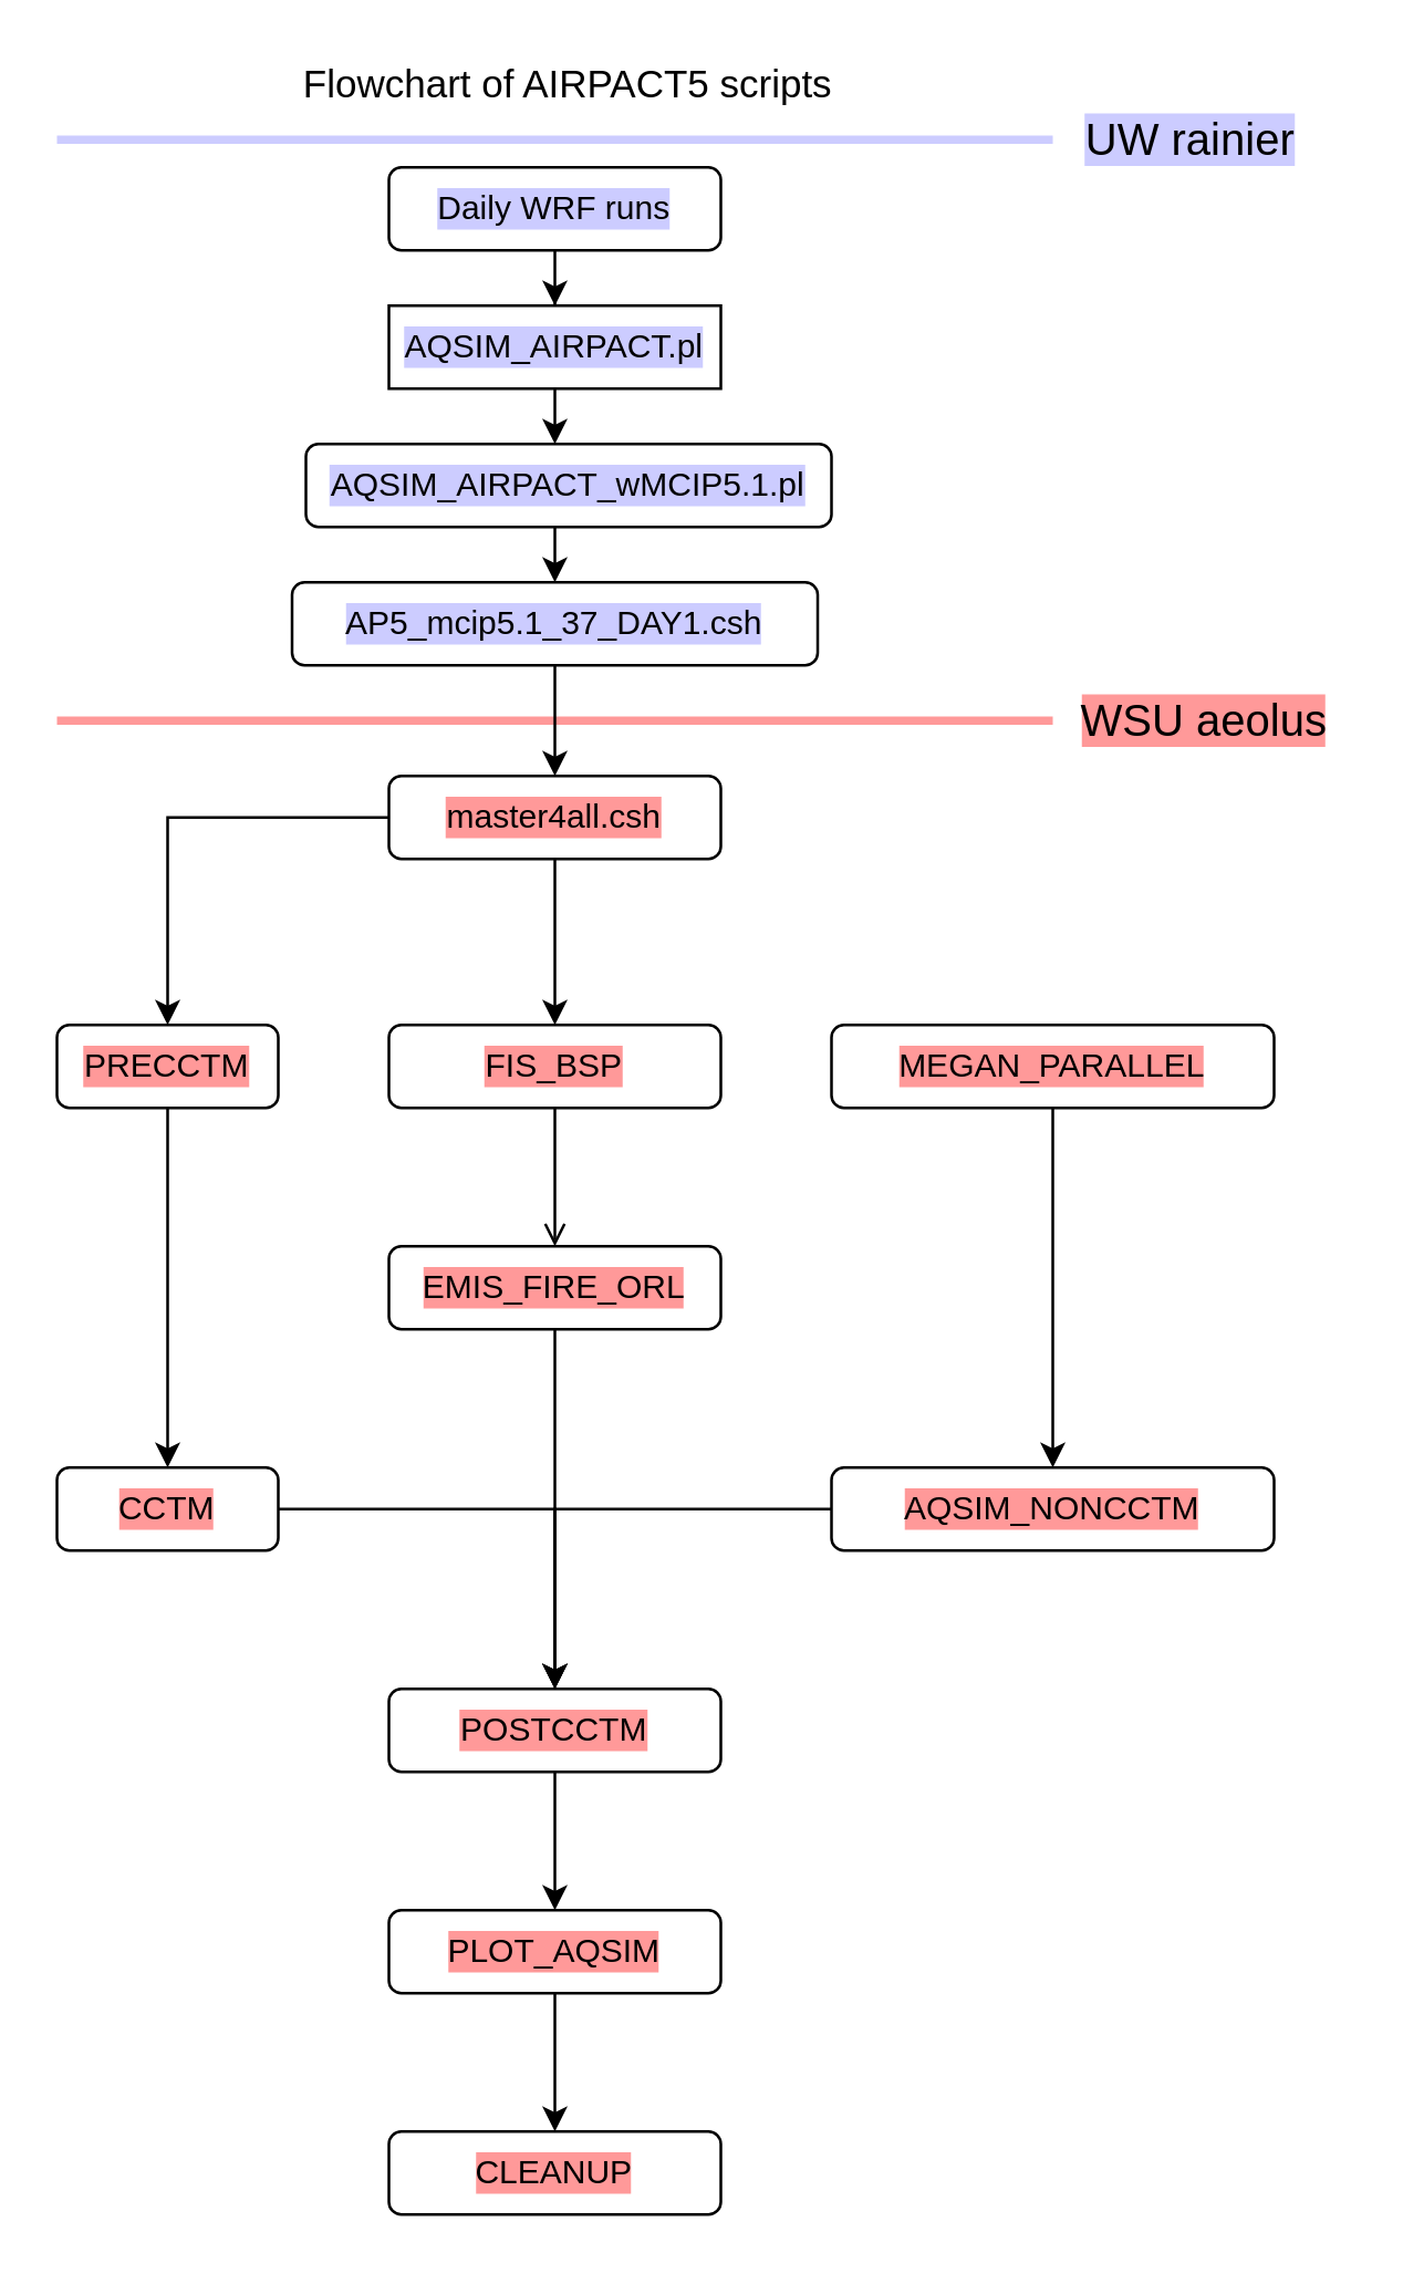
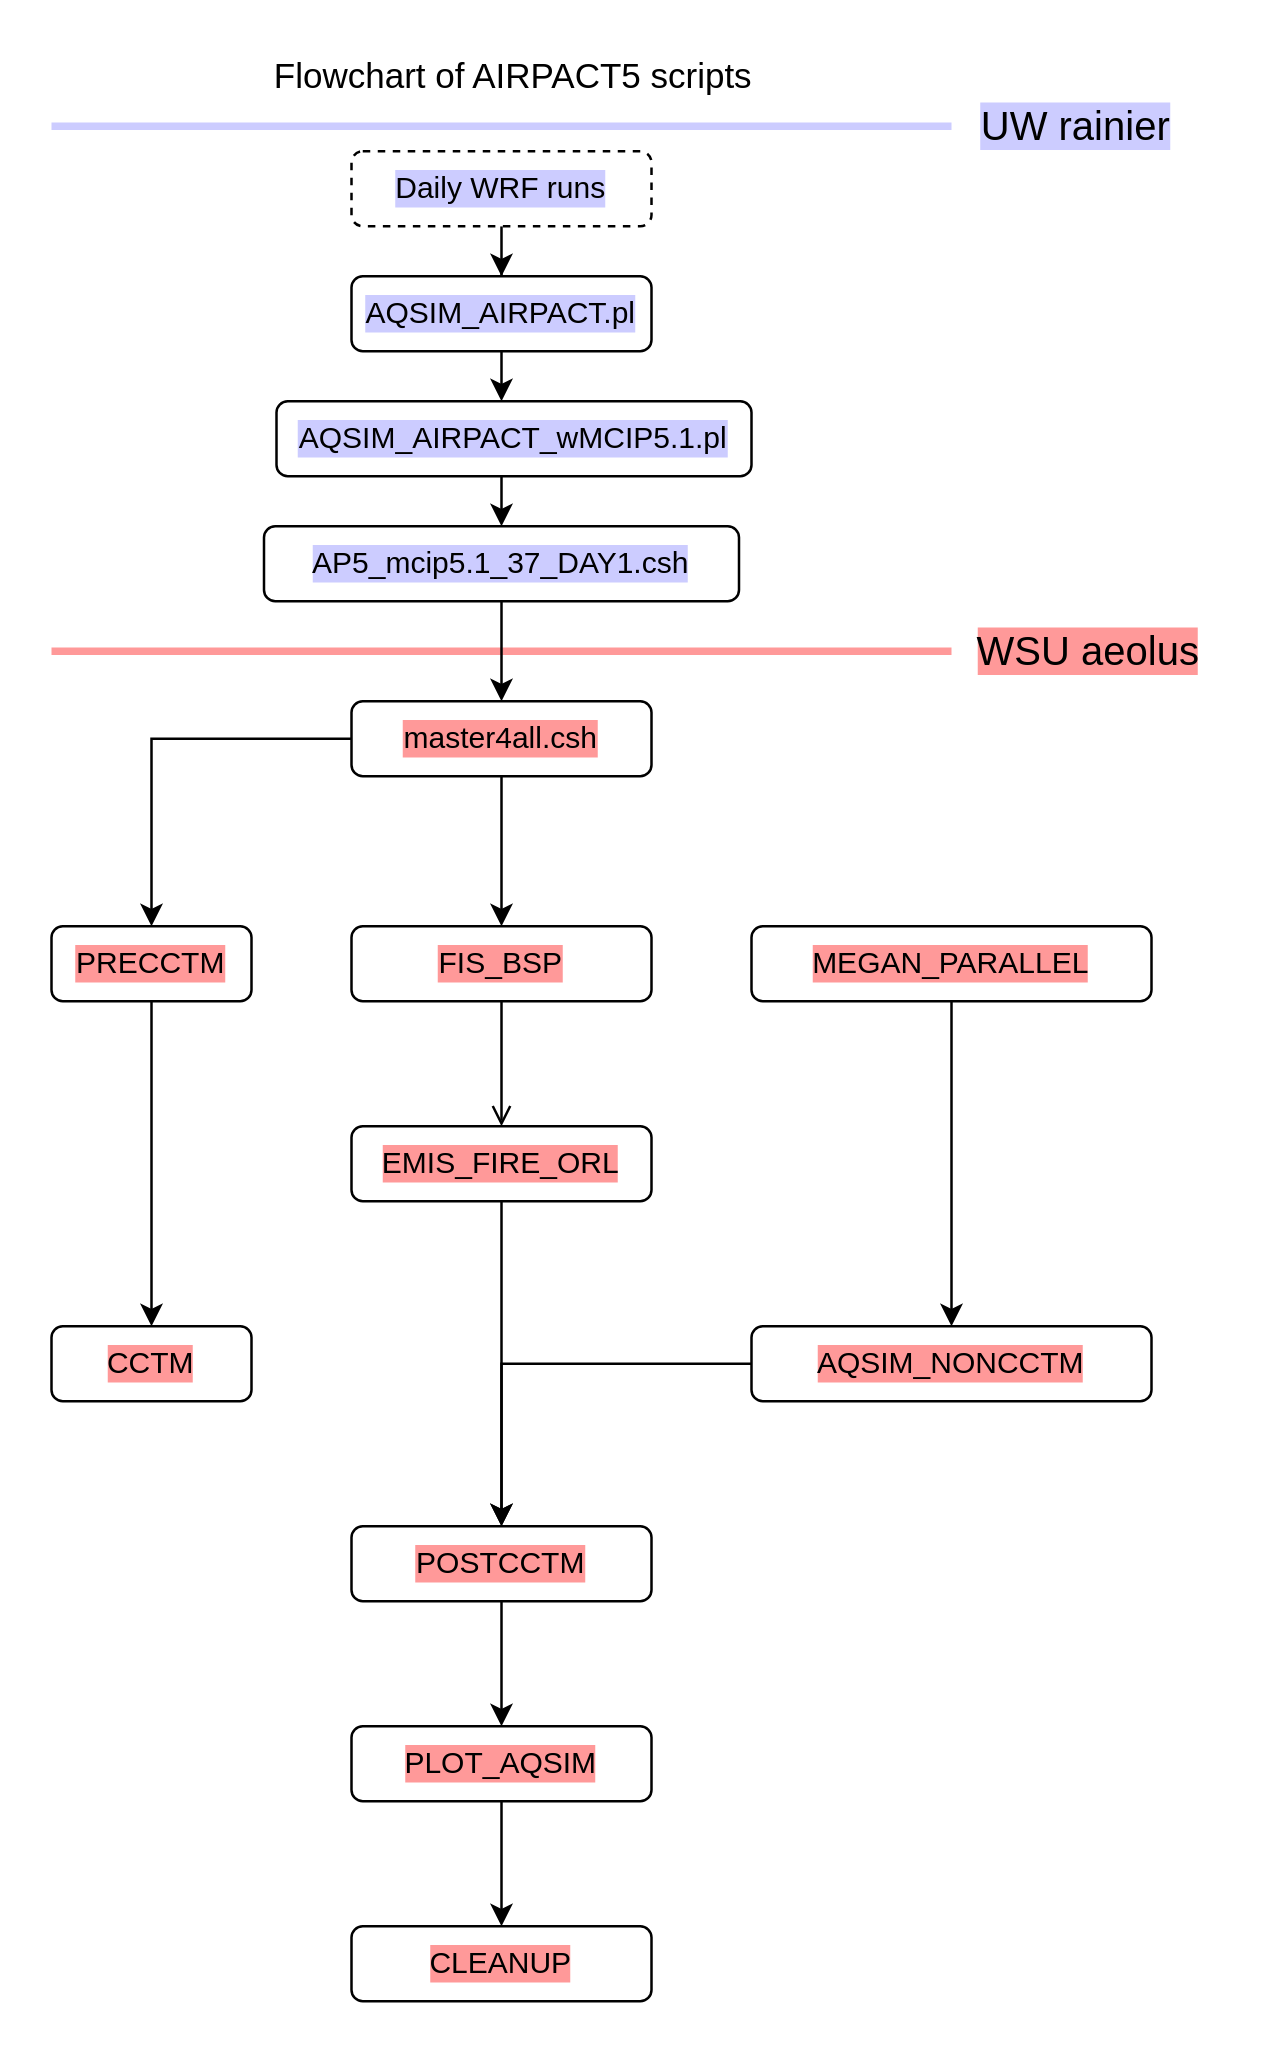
  <mxCell id="0" />
  <mxCell id="1" parent="0" />
  <mxCell id="2" value="" style="endArrow=none;html=1;labelBorderColor=#CCCCFF;strokeColor=#CCCCFF;strokeWidth=3;" parent="1" target="4" edge="1"><mxGeometry width="50" height="50" relative="1" as="geometry"><mxPoint x="20" y="50" as="sourcePoint" /><mxPoint x="380" y="50" as="targetPoint" /></mxGeometry></mxCell>
  <mxCell id="3" value="" style="endArrow=none;html=1;strokeColor=#FF9999;strokeWidth=3;" parent="1" edge="1"><mxGeometry width="50" height="50" relative="1" as="geometry"><mxPoint x="20" y="260" as="sourcePoint" /><mxPoint x="380" y="260" as="targetPoint" /><Array as="points"><mxPoint x="30" y="260" /></Array></mxGeometry></mxCell>
  <mxCell id="4" value="&lt;font style=&quot;font-size: 16px&quot;&gt;UW rainier&lt;/font&gt;" style="text;html=1;strokeColor=none;fillColor=none;align=center;verticalAlign=middle;whiteSpace=wrap;rounded=0;labelBackgroundColor=#CCCCFF;" parent="1" vertex="1"><mxGeometry x="380" y="40" width="100" height="20" as="geometry" /></mxCell>
  <mxCell id="5" value="&lt;font style=&quot;font-size: 16px&quot;&gt;WSU aeolus&lt;/font&gt;" style="text;html=1;fillColor=none;align=center;verticalAlign=middle;whiteSpace=wrap;rounded=0;strokeWidth=4;labelBackgroundColor=#FF9999;" parent="1" vertex="1"><mxGeometry x="385" y="250" width="100" height="20" as="geometry" /></mxCell>
  <mxCell id="6" value="" style="edgeStyle=orthogonalEdgeStyle;rounded=0;orthogonalLoop=1;jettySize=auto;html=1;" parent="1" source="7" target="9" edge="1"><mxGeometry relative="1" as="geometry" /></mxCell>
- <mxCell id="7" value="Daily WRF runs" style="rounded=1;whiteSpace=wrap;html=1;align=center;verticalAlign=middle;labelBackgroundColor=#CCCCFF;" parent="1" vertex="1"><mxGeometry x="140" y="60" width="120" height="30" as="geometry" /></mxCell>
+ <mxCell id="7" value="Daily WRF runs" style="rounded=1;whiteSpace=wrap;html=1;align=center;verticalAlign=middle;labelBackgroundColor=#CCCCFF;dashed=1;" parent="1" vertex="1"><mxGeometry x="140" y="60" width="120" height="30" as="geometry" /></mxCell>
  <mxCell id="8" value="" style="edgeStyle=orthogonalEdgeStyle;rounded=0;orthogonalLoop=1;jettySize=auto;html=1;" parent="1" source="9" edge="1"><mxGeometry relative="1" as="geometry"><mxPoint x="200" y="160" as="targetPoint" /></mxGeometry></mxCell>
- <mxCell id="9" value="AQSIM_AIRPACT.pl" style="whiteSpace=wrap;html=1;align=center;verticalAlign=middle;labelBackgroundColor=#CCCCFF;rounded=0;" parent="1" vertex="1"><mxGeometry x="140" y="110" width="120" height="30" as="geometry" /></mxCell>
+ <mxCell id="9" value="AQSIM_AIRPACT.pl" style="rounded=1;whiteSpace=wrap;html=1;align=center;verticalAlign=middle;labelBackgroundColor=#CCCCFF;" parent="1" vertex="1"><mxGeometry x="140" y="110" width="120" height="30" as="geometry" /></mxCell>
  <mxCell id="10" value="" style="edgeStyle=orthogonalEdgeStyle;rounded=0;orthogonalLoop=1;jettySize=auto;html=1;" parent="1" edge="1"><mxGeometry relative="1" as="geometry"><mxPoint x="200" y="190" as="sourcePoint" /><mxPoint x="200" y="210" as="targetPoint" /></mxGeometry></mxCell>
  <mxCell id="11" value="AQSIM_AIRPACT_wMCIP5.1.pl" style="rounded=1;whiteSpace=wrap;html=1;align=center;verticalAlign=middle;labelBackgroundColor=#CCCCFF;" parent="1" vertex="1"><mxGeometry x="110" y="160" width="190" height="30" as="geometry" /></mxCell>
  <mxCell id="12" value="" style="edgeStyle=orthogonalEdgeStyle;rounded=0;orthogonalLoop=1;jettySize=auto;html=1;" parent="1" source="13" target="16" edge="1"><mxGeometry relative="1" as="geometry" /></mxCell>
  <mxCell id="13" value="AP5_mcip5.1_37_DAY1.csh" style="rounded=1;whiteSpace=wrap;html=1;align=center;verticalAlign=middle;labelBackgroundColor=#CCCCFF;" parent="1" vertex="1"><mxGeometry x="105" y="210" width="190" height="30" as="geometry" /></mxCell>
  <mxCell id="14" value="" style="edgeStyle=orthogonalEdgeStyle;rounded=0;orthogonalLoop=1;jettySize=auto;html=1;" parent="1" source="16" target="20" edge="1"><mxGeometry relative="1" as="geometry" /></mxCell>
  <mxCell id="15" style="edgeStyle=orthogonalEdgeStyle;rounded=0;orthogonalLoop=1;jettySize=auto;html=1;entryX=0.5;entryY=0;entryDx=0;entryDy=0;" parent="1" source="16" target="22" edge="1"><mxGeometry relative="1" as="geometry" /></mxCell>
  <mxCell id="16" value="master4all.csh" style="rounded=1;whiteSpace=wrap;html=1;align=center;verticalAlign=middle;labelBackgroundColor=#FF9999;" parent="1" vertex="1"><mxGeometry x="140" y="280" width="120" height="30" as="geometry" /></mxCell>
  <mxCell id="17" style="edgeStyle=orthogonalEdgeStyle;rounded=0;orthogonalLoop=1;jettySize=auto;html=1;entryX=0.5;entryY=0;entryDx=0;entryDy=0;" parent="1" source="18" target="28" edge="1"><mxGeometry relative="1" as="geometry" /></mxCell>
  <mxCell id="18" value="MEGAN_PARALLEL" style="rounded=1;whiteSpace=wrap;html=1;align=center;verticalAlign=middle;labelBackgroundColor=#FF9999;" parent="1" vertex="1"><mxGeometry x="300" y="370" width="160" height="30" as="geometry" /></mxCell>
  <mxCell id="19" value="" style="edgeStyle=orthogonalEdgeStyle;rounded=0;orthogonalLoop=1;jettySize=auto;html=1;endArrow=open;" parent="1" source="20" target="24" edge="1"><mxGeometry relative="1" as="geometry" /></mxCell>
  <mxCell id="20" value="FIS_BSP" style="rounded=1;whiteSpace=wrap;html=1;align=center;verticalAlign=middle;labelBackgroundColor=#FF9999;" parent="1" vertex="1"><mxGeometry x="140" y="370" width="120" height="30" as="geometry" /></mxCell>
  <mxCell id="21" style="edgeStyle=orthogonalEdgeStyle;rounded=0;orthogonalLoop=1;jettySize=auto;html=1;" parent="1" source="22" target="26" edge="1"><mxGeometry relative="1" as="geometry" /></mxCell>
  <mxCell id="22" value="PRECCTM" style="rounded=1;whiteSpace=wrap;html=1;align=center;verticalAlign=middle;labelBackgroundColor=#FF9999;" parent="1" vertex="1"><mxGeometry x="20" y="370" width="80" height="30" as="geometry" /></mxCell>
  <mxCell id="23" style="edgeStyle=orthogonalEdgeStyle;rounded=0;orthogonalLoop=1;jettySize=auto;html=1;" parent="1" source="24" target="30" edge="1"><mxGeometry relative="1" as="geometry" /></mxCell>
  <mxCell id="24" value="EMIS_FIRE_ORL" style="rounded=1;whiteSpace=wrap;html=1;align=center;verticalAlign=middle;labelBackgroundColor=#FF9999;" parent="1" vertex="1"><mxGeometry x="140" y="450" width="120" height="30" as="geometry" /></mxCell>
- <mxCell id="25" style="edgeStyle=orthogonalEdgeStyle;rounded=0;orthogonalLoop=1;jettySize=auto;html=1;" parent="1" source="26" target="30" edge="1"><mxGeometry relative="1" as="geometry" /></mxCell>
  <mxCell id="26" value="CCTM" style="rounded=1;whiteSpace=wrap;html=1;align=center;verticalAlign=middle;labelBackgroundColor=#FF9999;" parent="1" vertex="1"><mxGeometry x="20" y="530" width="80" height="30" as="geometry" /></mxCell>
  <mxCell id="27" style="edgeStyle=orthogonalEdgeStyle;rounded=0;orthogonalLoop=1;jettySize=auto;html=1;" parent="1" source="28" target="30" edge="1"><mxGeometry relative="1" as="geometry" /></mxCell>
  <mxCell id="28" value="AQSIM_NONCCTM" style="rounded=1;whiteSpace=wrap;html=1;align=center;verticalAlign=middle;labelBackgroundColor=#FF9999;" parent="1" vertex="1"><mxGeometry x="300" y="530" width="160" height="30" as="geometry" /></mxCell>
  <mxCell id="29" value="" style="edgeStyle=orthogonalEdgeStyle;rounded=0;orthogonalLoop=1;jettySize=auto;html=1;" parent="1" source="30" target="32" edge="1"><mxGeometry relative="1" as="geometry" /></mxCell>
  <mxCell id="30" value="POSTCCTM" style="rounded=1;whiteSpace=wrap;html=1;align=center;verticalAlign=middle;labelBackgroundColor=#FF9999;" parent="1" vertex="1"><mxGeometry x="140" y="610" width="120" height="30" as="geometry" /></mxCell>
  <mxCell id="31" value="" style="edgeStyle=orthogonalEdgeStyle;rounded=0;orthogonalLoop=1;jettySize=auto;html=1;" parent="1" source="32" target="33" edge="1"><mxGeometry relative="1" as="geometry" /></mxCell>
  <mxCell id="32" value="PLOT_AQSIM" style="rounded=1;whiteSpace=wrap;html=1;align=center;verticalAlign=middle;labelBackgroundColor=#FF9999;" parent="1" vertex="1"><mxGeometry x="140" y="690" width="120" height="30" as="geometry" /></mxCell>
  <mxCell id="33" value="CLEANUP" style="rounded=1;whiteSpace=wrap;html=1;align=center;verticalAlign=middle;labelBackgroundColor=#FF9999;" parent="1" vertex="1"><mxGeometry x="140" y="770" width="120" height="30" as="geometry" /></mxCell>
  <mxCell id="34" value="&lt;font style=&quot;font-size: 14px&quot;&gt;Flowchart of AIRPACT5 scripts&lt;/font&gt;" style="text;html=1;strokeColor=none;fillColor=none;align=center;verticalAlign=middle;whiteSpace=wrap;rounded=0;labelBackgroundColor=none;fontColor=#000000;" vertex="1" parent="1"><mxGeometry x="105" y="20" width="200" height="20" as="geometry" /></mxCell>
